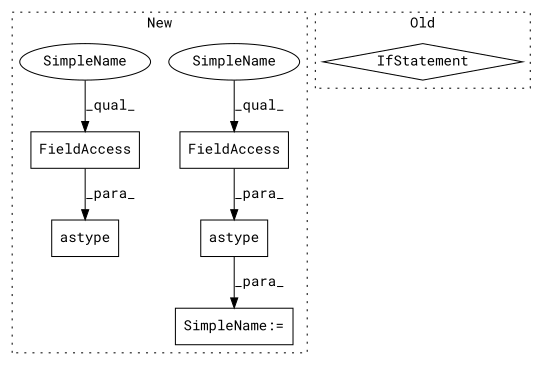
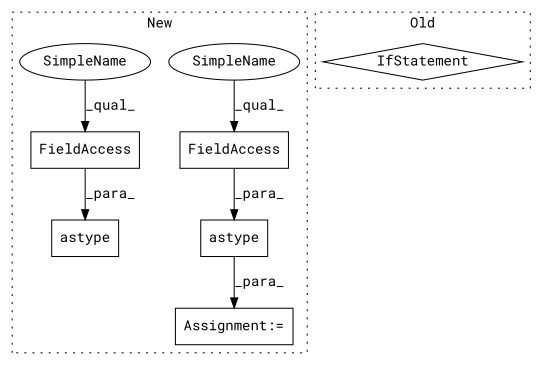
  digraph {
    fontname="Roboto Mono"
    node [a=32 l="7,1" s=1768 shape=box fontname="Roboto Mono"]
    edge [fontname="Roboto Mono"]
    n1 [label=astype s="1761,1779"]
    n2 [a=22 l=11 label=FieldAccess]
-   n3 [a=7 l=1 label="SimpleName:=" s=1738]
+   n3 [a=7 l=1 label="Assignment:=" s=1738]
    n4 [a=22 l=11 label=FieldAccess s=1712]
    n5 [label=astype s="1705,1723"]
    n6 [a=42 l=5 label=SimpleName shape=ellipse]
    n7 [a=42 l=5 label=SimpleName s=1712 shape=ellipse]
    n8 [a=25 l="4,2" label=IfStatement s="2786,2811" shape=diamond]
    subgraph cluster_1 {
      label=New
      style=dotted
      n1
      n2
      n3
      n4
      n5
      n6
      n7
    }
    subgraph cluster_2 {
      label=Old
      style=dotted
      n8
    }
    n1 -> n3 [label=_para_]
    n2 -> n1 [label=_para_]
    n4 -> n5 [label=_para_]
    n6 -> n2 [label=_qual_]
    n7 -> n4 [label=_qual_]
  }
